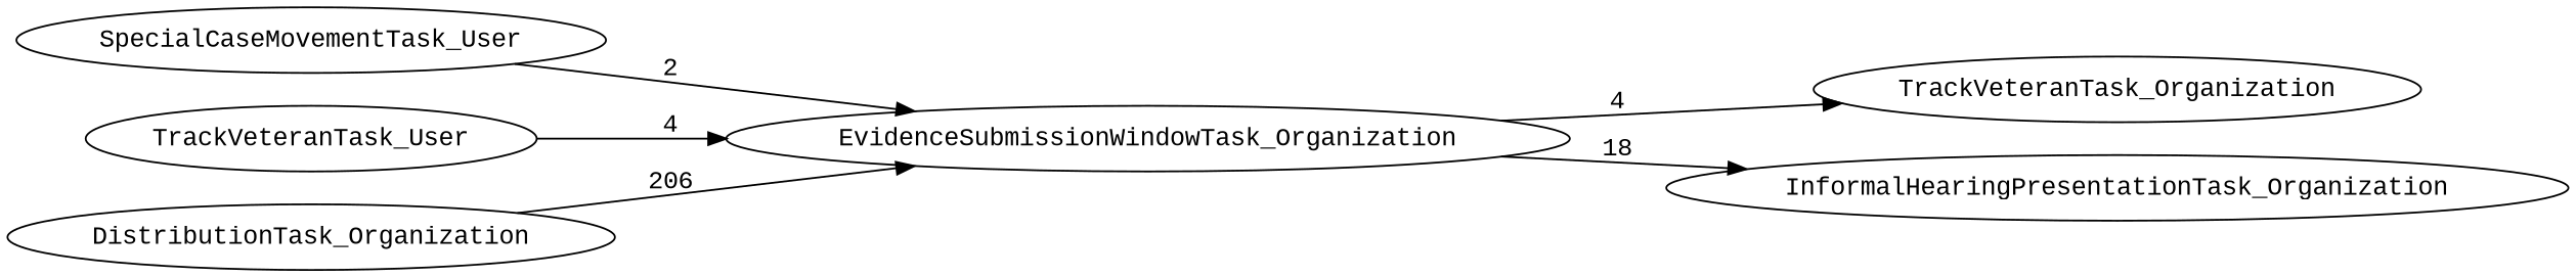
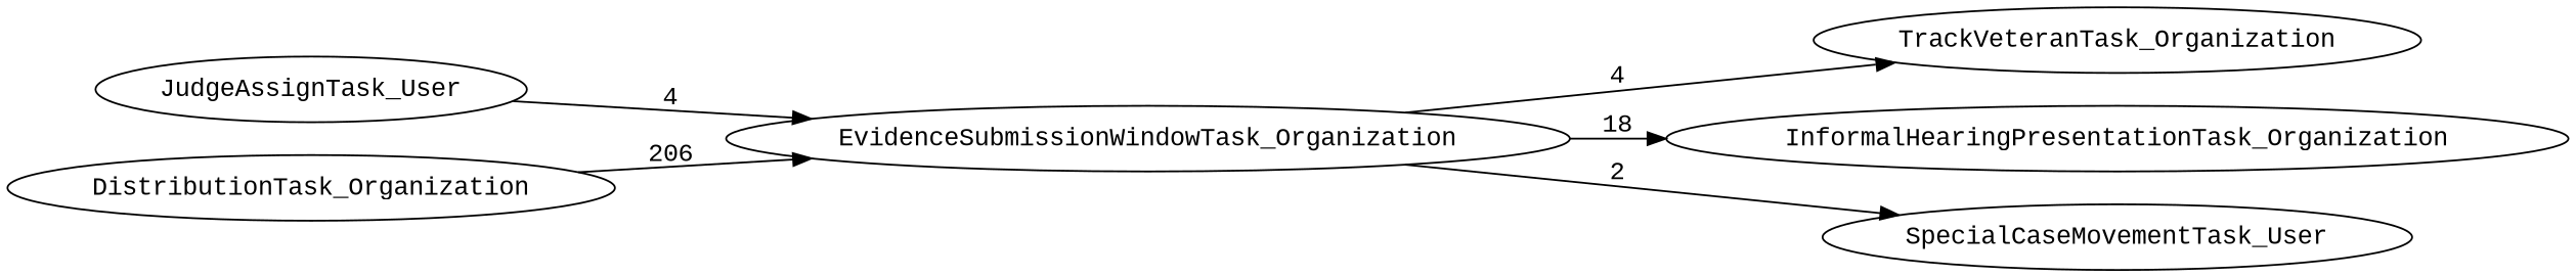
  digraph {
    fontname="Liberation Mono"
    rankdir=LR
    node [fontname="Liberation Mono"]
    edge [fontname="Liberation Mono"]
    EvidenceSubmissionWindowTask_Organization
    TrackVeteranTask_Organization
    InformalHearingPresentationTask_Organization
    SpecialCaseMovementTask_User
-   JudgeAssignTask_User [label=TrackVeteranTask_User]
+   JudgeAssignTask_User
    DistributionTask_Organization
    EvidenceSubmissionWindowTask_Organization -> TrackVeteranTask_Organization [label=4]
    EvidenceSubmissionWindowTask_Organization -> InformalHearingPresentationTask_Organization [label=18]
-   SpecialCaseMovementTask_User -> EvidenceSubmissionWindowTask_Organization [label=2]
+   EvidenceSubmissionWindowTask_Organization -> SpecialCaseMovementTask_User [label=2]
    JudgeAssignTask_User -> EvidenceSubmissionWindowTask_Organization [label=4]
    DistributionTask_Organization -> EvidenceSubmissionWindowTask_Organization [label=206]
  }
